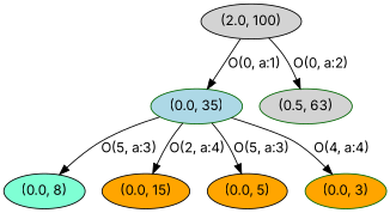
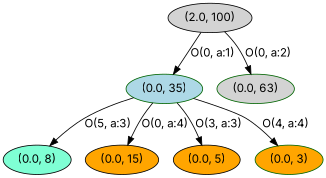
  digraph {
    fontname=Inter
    node [color=black fillcolor=orange fontname=Inter style=filled]
    edge [fontname=Inter]
    n1 [fillcolor=lightgrey label="(2.0, 100)"]
    n2 [color=darkgreen fillcolor=lightblue label="(0.0, 35)"]
-   n3 [color=darkgreen fillcolor=lightgrey label="(0.5, 63)"]
+   n3 [color=darkgreen fillcolor=lightgrey label="(0.0, 63)"]
    n4 [fillcolor=aquamarine label="(0.0, 8)"]
    n5 [label="(0.0, 15)"]
    n6 [label="(0.0, 5)"]
    n7 [color=darkgreen label="(0.0, 3)"]
    n1 -> n2 [label="O(0, a:1)"]
    n1 -> n3 [label="O(0, a:2)"]
    n2 -> n4 [label="O(5, a:3)"]
-   n2 -> n5 [label="O(2, a:4)"]
-   n2 -> n6 [label="O(5, a:3)"]
+   n2 -> n5 [label="O(0, a:4)"]
+   n2 -> n6 [label="O(3, a:3)"]
    n2 -> n7 [label="O(4, a:4)"]
  }
